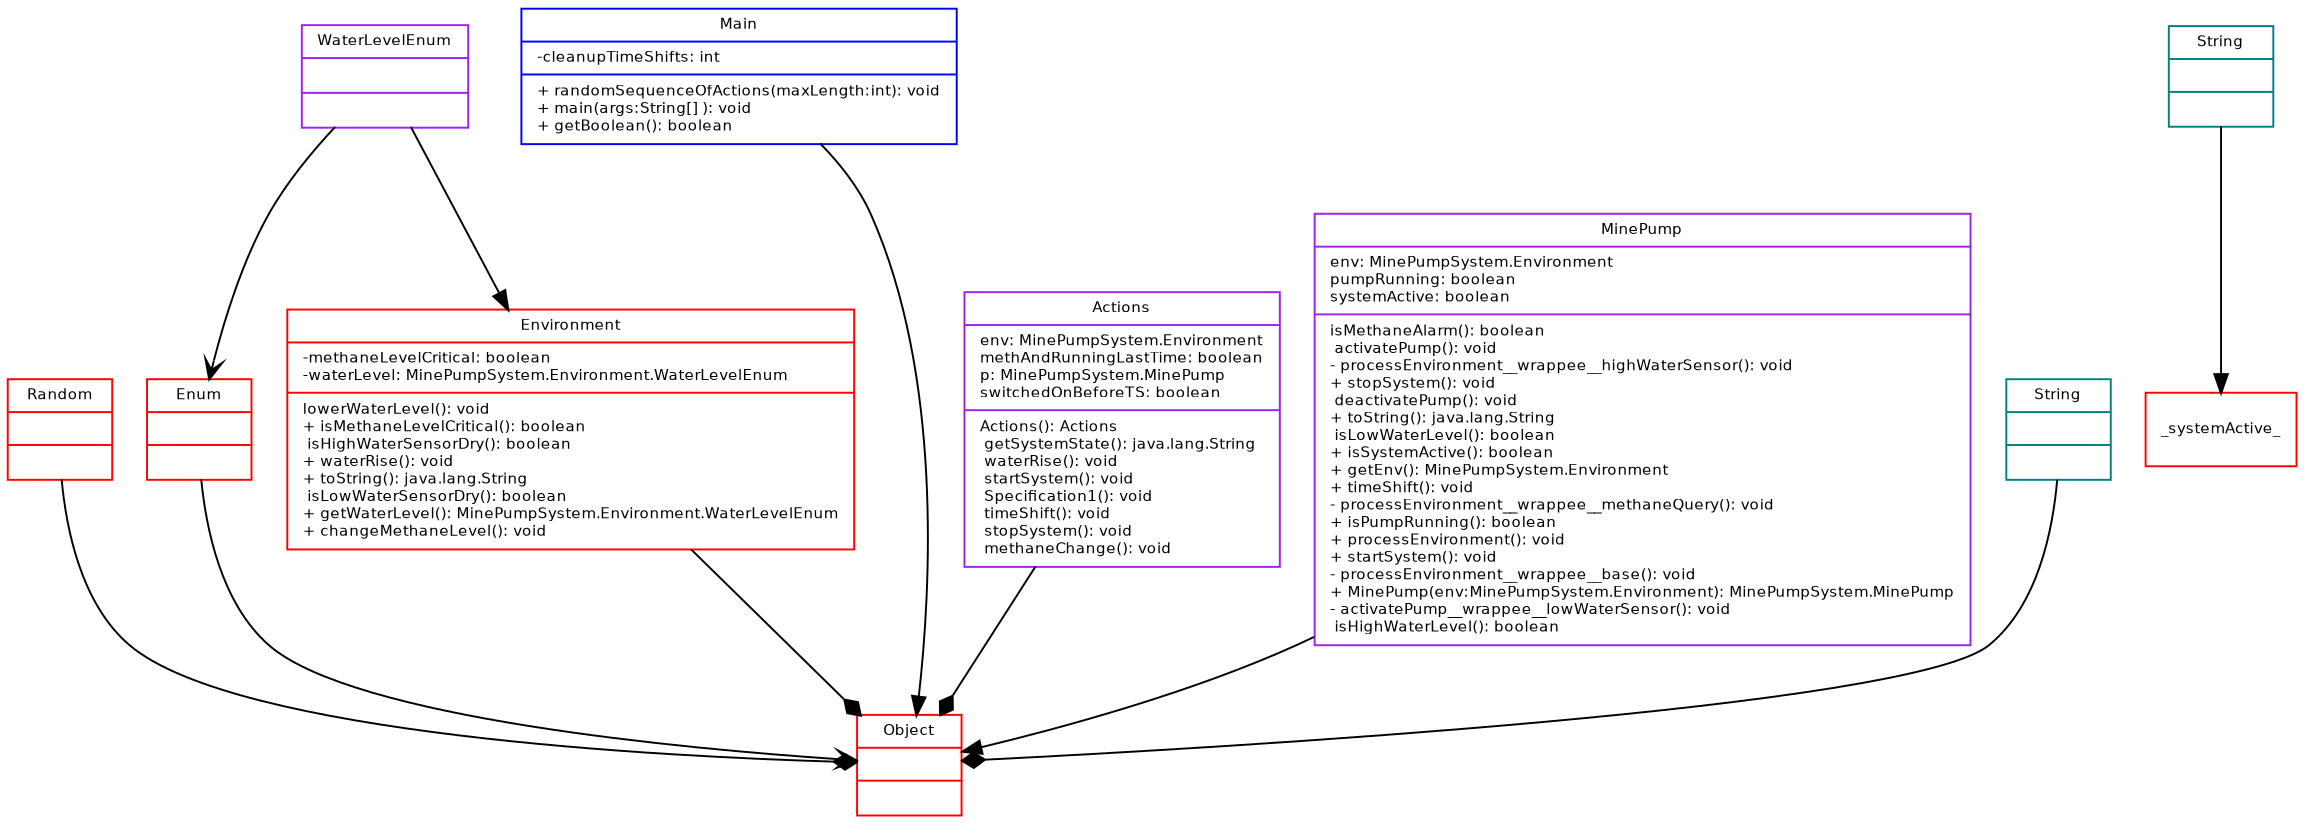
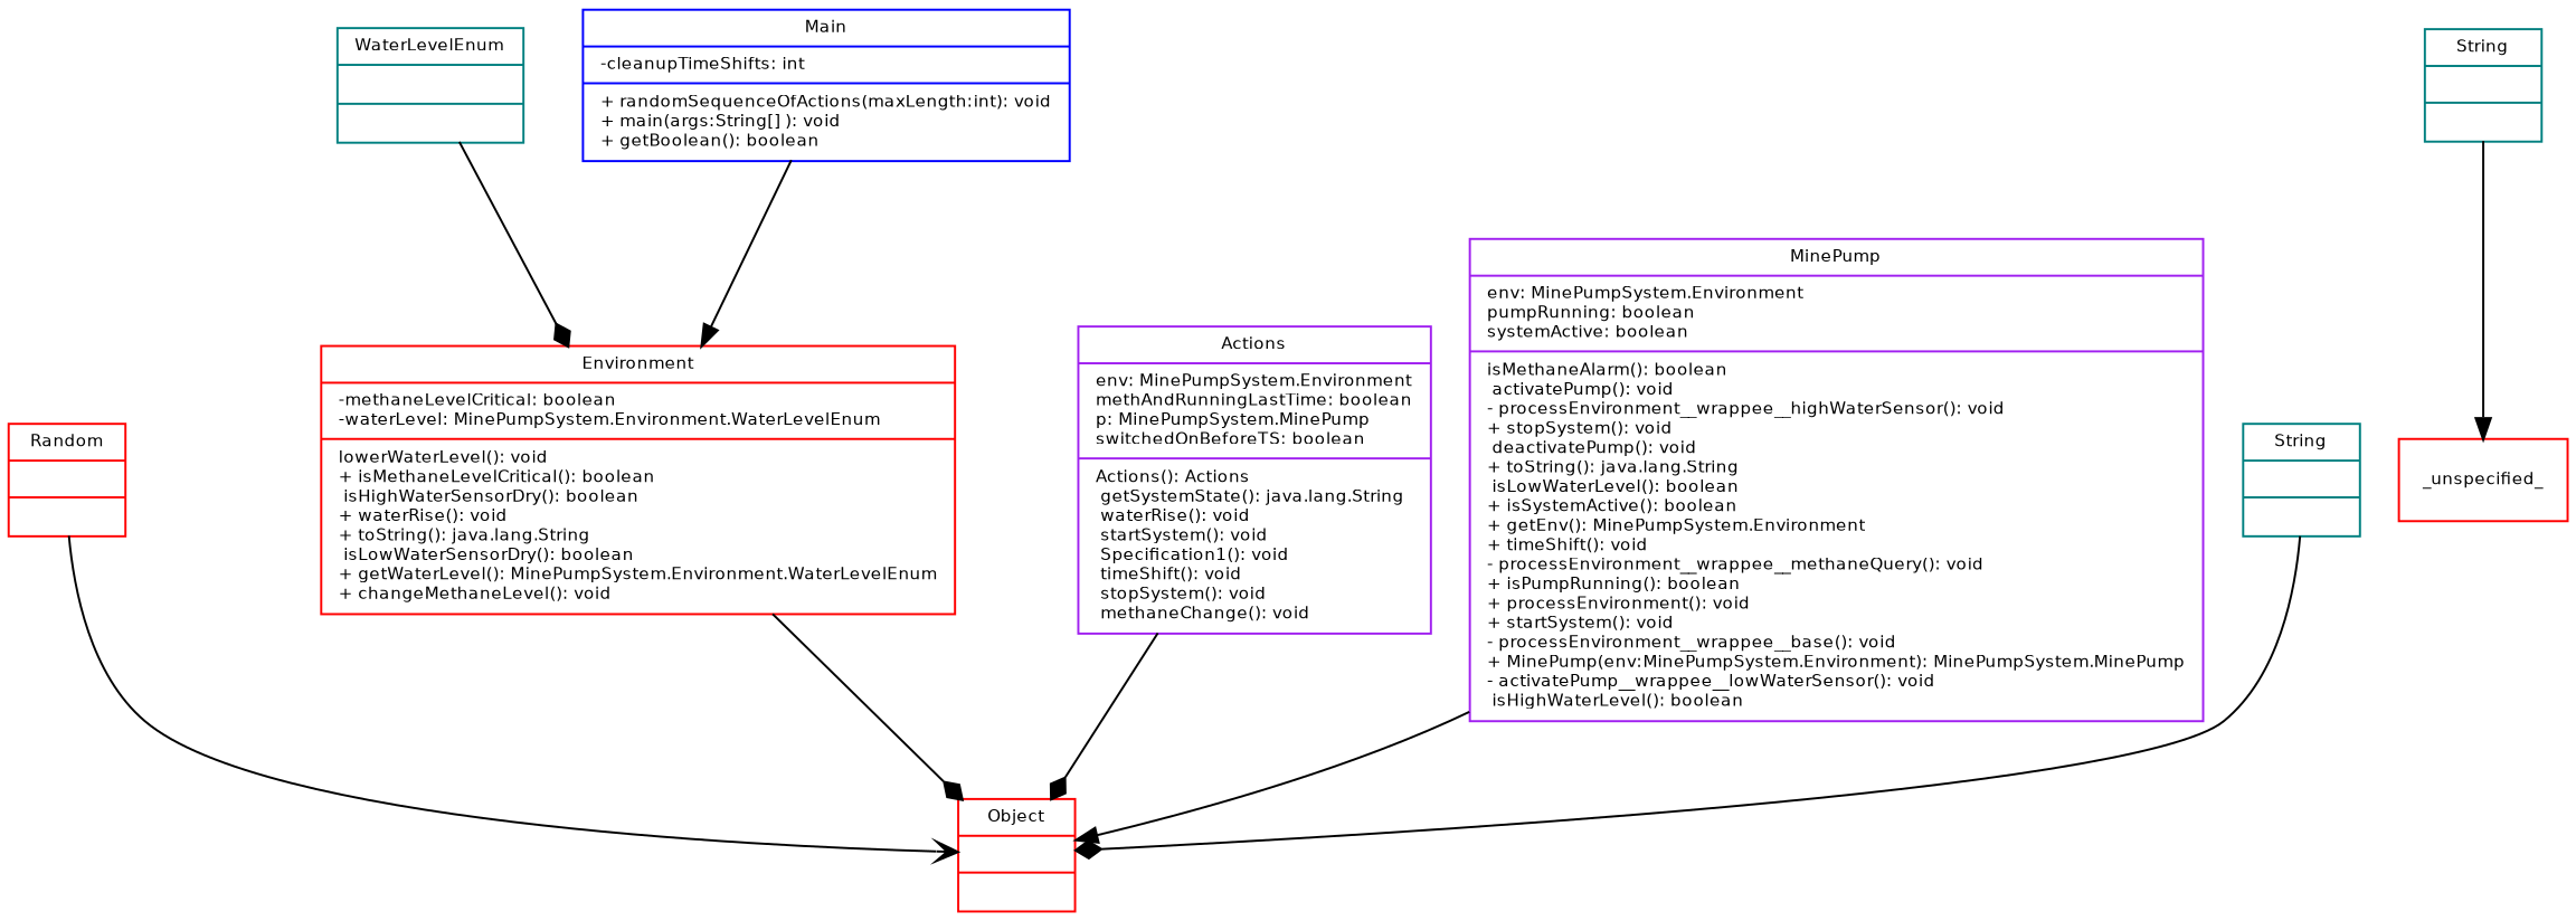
  digraph {
    fontname="Bitstream Vera Sans"
    fontsize=8
    node [color=red fontname="Bitstream Vera Sans" fontsize=8 shape=record]
    edge [arrowhead=normal arrowtail=none fontname="Bitstream Vera Sans" fontsize=8 style=solid]
    n1 [label="{Random||}"]
    n2 [label="{Object||}"]
-   n3 [label="{Enum||}"]
    n4 [color=purple label="{Actions|env: MinePumpSystem.Environment\lmethAndRunningLastTime: boolean\lp: MinePumpSystem.MinePump\lswitchedOnBeforeTS: boolean\l| Actions(): Actions\l getSystemState(): java.lang.String\l waterRise(): void\l startSystem(): void\l Specification1(): void\l timeShift(): void\l stopSystem(): void\l methaneChange(): void\l}"]
    n5 [label="{Environment|-methaneLevelCritical: boolean\l-waterLevel: MinePumpSystem.Environment.WaterLevelEnum\l| lowerWaterLevel(): void\l+ isMethaneLevelCritical(): boolean\l isHighWaterSensorDry(): boolean\l+ waterRise(): void\l+ toString(): java.lang.String\l isLowWaterSensorDry(): boolean\l+ getWaterLevel(): MinePumpSystem.Environment.WaterLevelEnum\l+ changeMethaneLevel(): void\l}"]
    n6 [color=purple label="{MinePump|env: MinePumpSystem.Environment\lpumpRunning: boolean\lsystemActive: boolean\l| isMethaneAlarm(): boolean\l activatePump(): void\l- processEnvironment__wrappee__highWaterSensor(): void\l+ stopSystem(): void\l deactivatePump(): void\l+ toString(): java.lang.String\l isLowWaterLevel(): boolean\l+ isSystemActive(): boolean\l+ getEnv(): MinePumpSystem.Environment\l+ timeShift(): void\l- processEnvironment__wrappee__methaneQuery(): void\l+ isPumpRunning(): boolean\l+ processEnvironment(): void\l+ startSystem(): void\l- processEnvironment__wrappee__base(): void\l+ MinePump(env:MinePumpSystem.Environment): MinePumpSystem.MinePump\l- activatePump__wrappee__lowWaterSensor(): void\l isHighWaterLevel(): boolean\l}"]
    n7 [color=teal label="{String||}"]
    n8 [color=teal label="{String||}"]
-   _unspecified_ [label=_systemActive_]
-   n10 [color=purple label="{WaterLevelEnum||}"]
+   _unspecified_
+   n10 [color=teal label="{WaterLevelEnum||}"]
    n11 [color=blue label="{Main|-cleanupTimeShifts: int\l|+ randomSequenceOfActions(maxLength:int): void\l+ main(args:String[] ): void\l+ getBoolean(): boolean\l}"]
-   n1 -> n2 [arrowhead=diamond]
-   n3 -> n2 [arrowhead=vee]
+   n1 -> n2 [arrowhead=vee]
    n4 -> n2 [arrowhead=diamond]
    n5 -> n2 [arrowhead=diamond]
    n6 -> n2
    n7 -> n2 [arrowhead=diamond]
    n8 -> _unspecified_
-   n10 -> n3 [arrowhead=vee]
-   n10 -> n5 [arrowtail=odot]
-   n11 -> n2
+   n10 -> n5 [arrowhead=diamond arrowtail=odot]
+   n11 -> n5
  }
